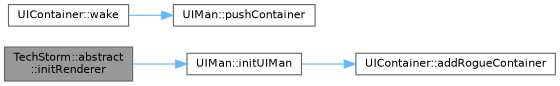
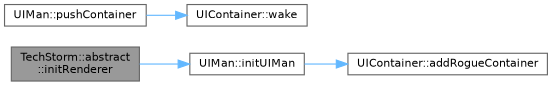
  digraph {
    rankdir=LR
    node [color=grey40 fillcolor=white fontname=Helvetica fontsize=10 shape=box style=filled]
    edge [color=steelblue1 fontname=Helvetica fontsize=10 labelfontname=Helvetica labelfontsize=10 style=solid]
    n1 [color=gray40 fillcolor=grey60 fontcolor=black height=0.2 label="TechStorm::abstract\l::initRenderer" width=0.4]
    n2 [height=0.2 label="UIMan::initUIMan" width=0.4]
    n3 [height=0.2 label="UIContainer::addRogueContainer" width=0.4]
    n4 [height=0.2 label="UIMan::pushContainer" width=0.4]
    n5 [height=0.2 label="UIContainer::wake" width=0.4]
    n1 -> n2
    n2 -> n3
-   n5 -> n4
+   n4 -> n5
  }
